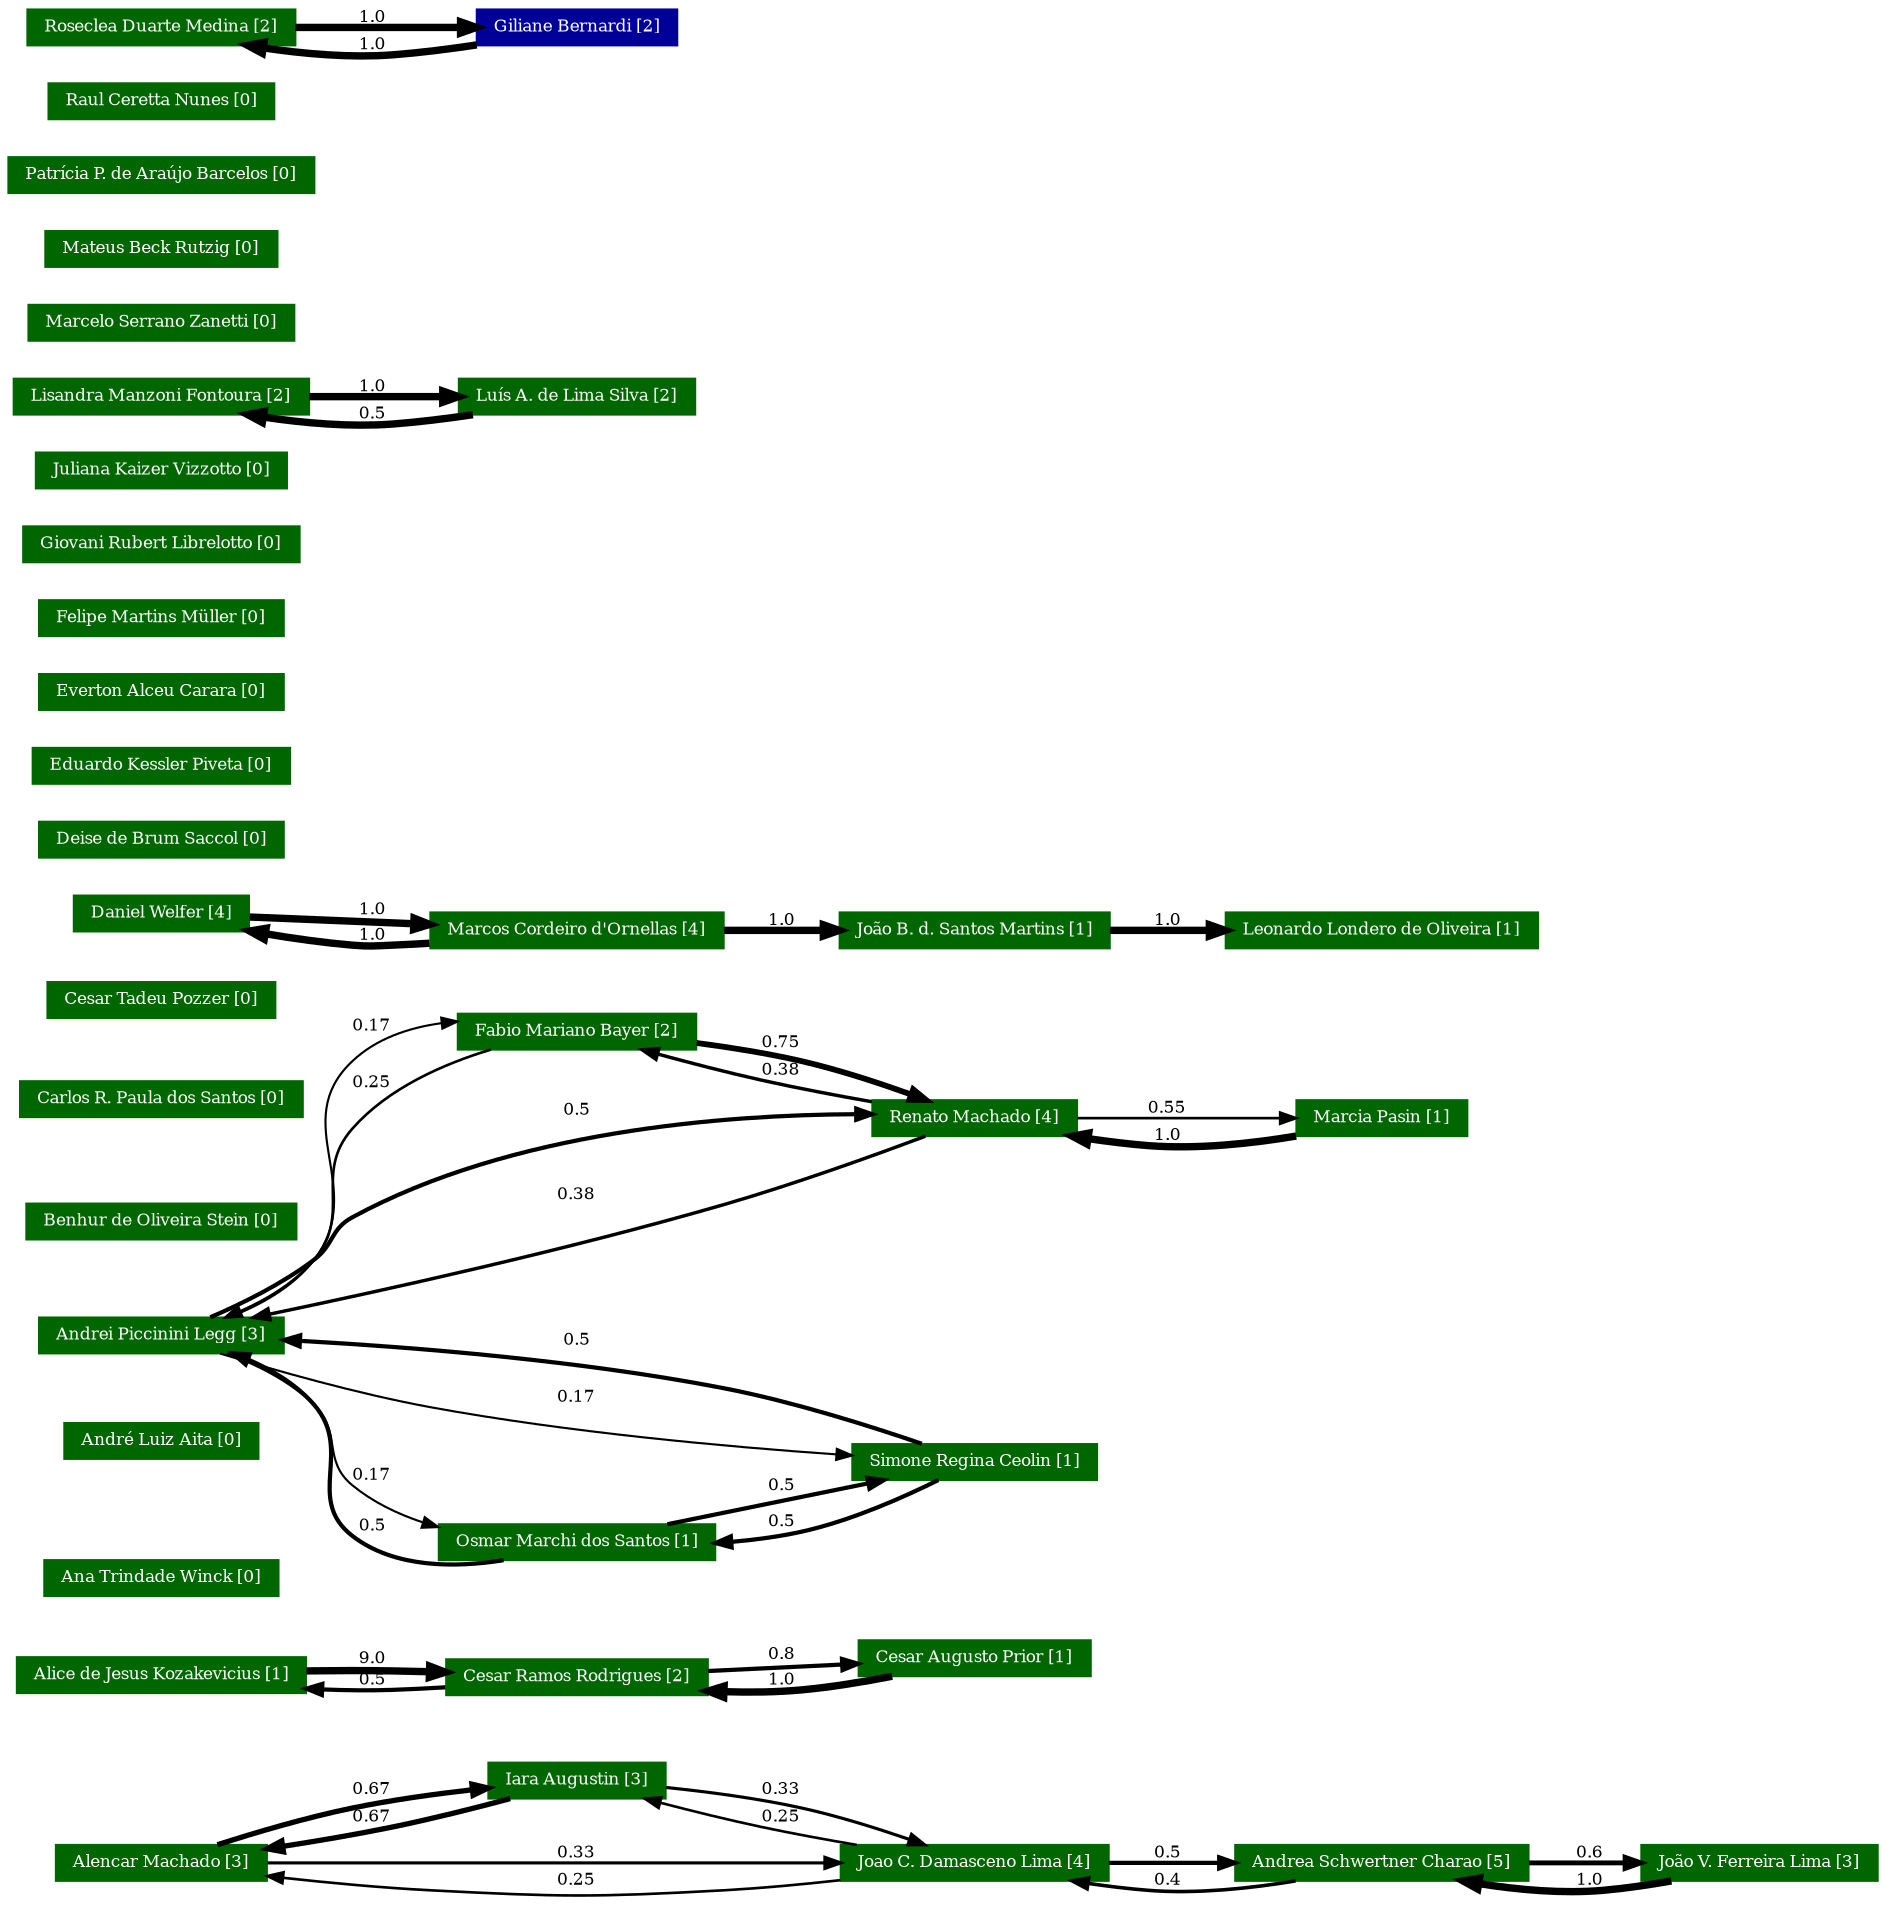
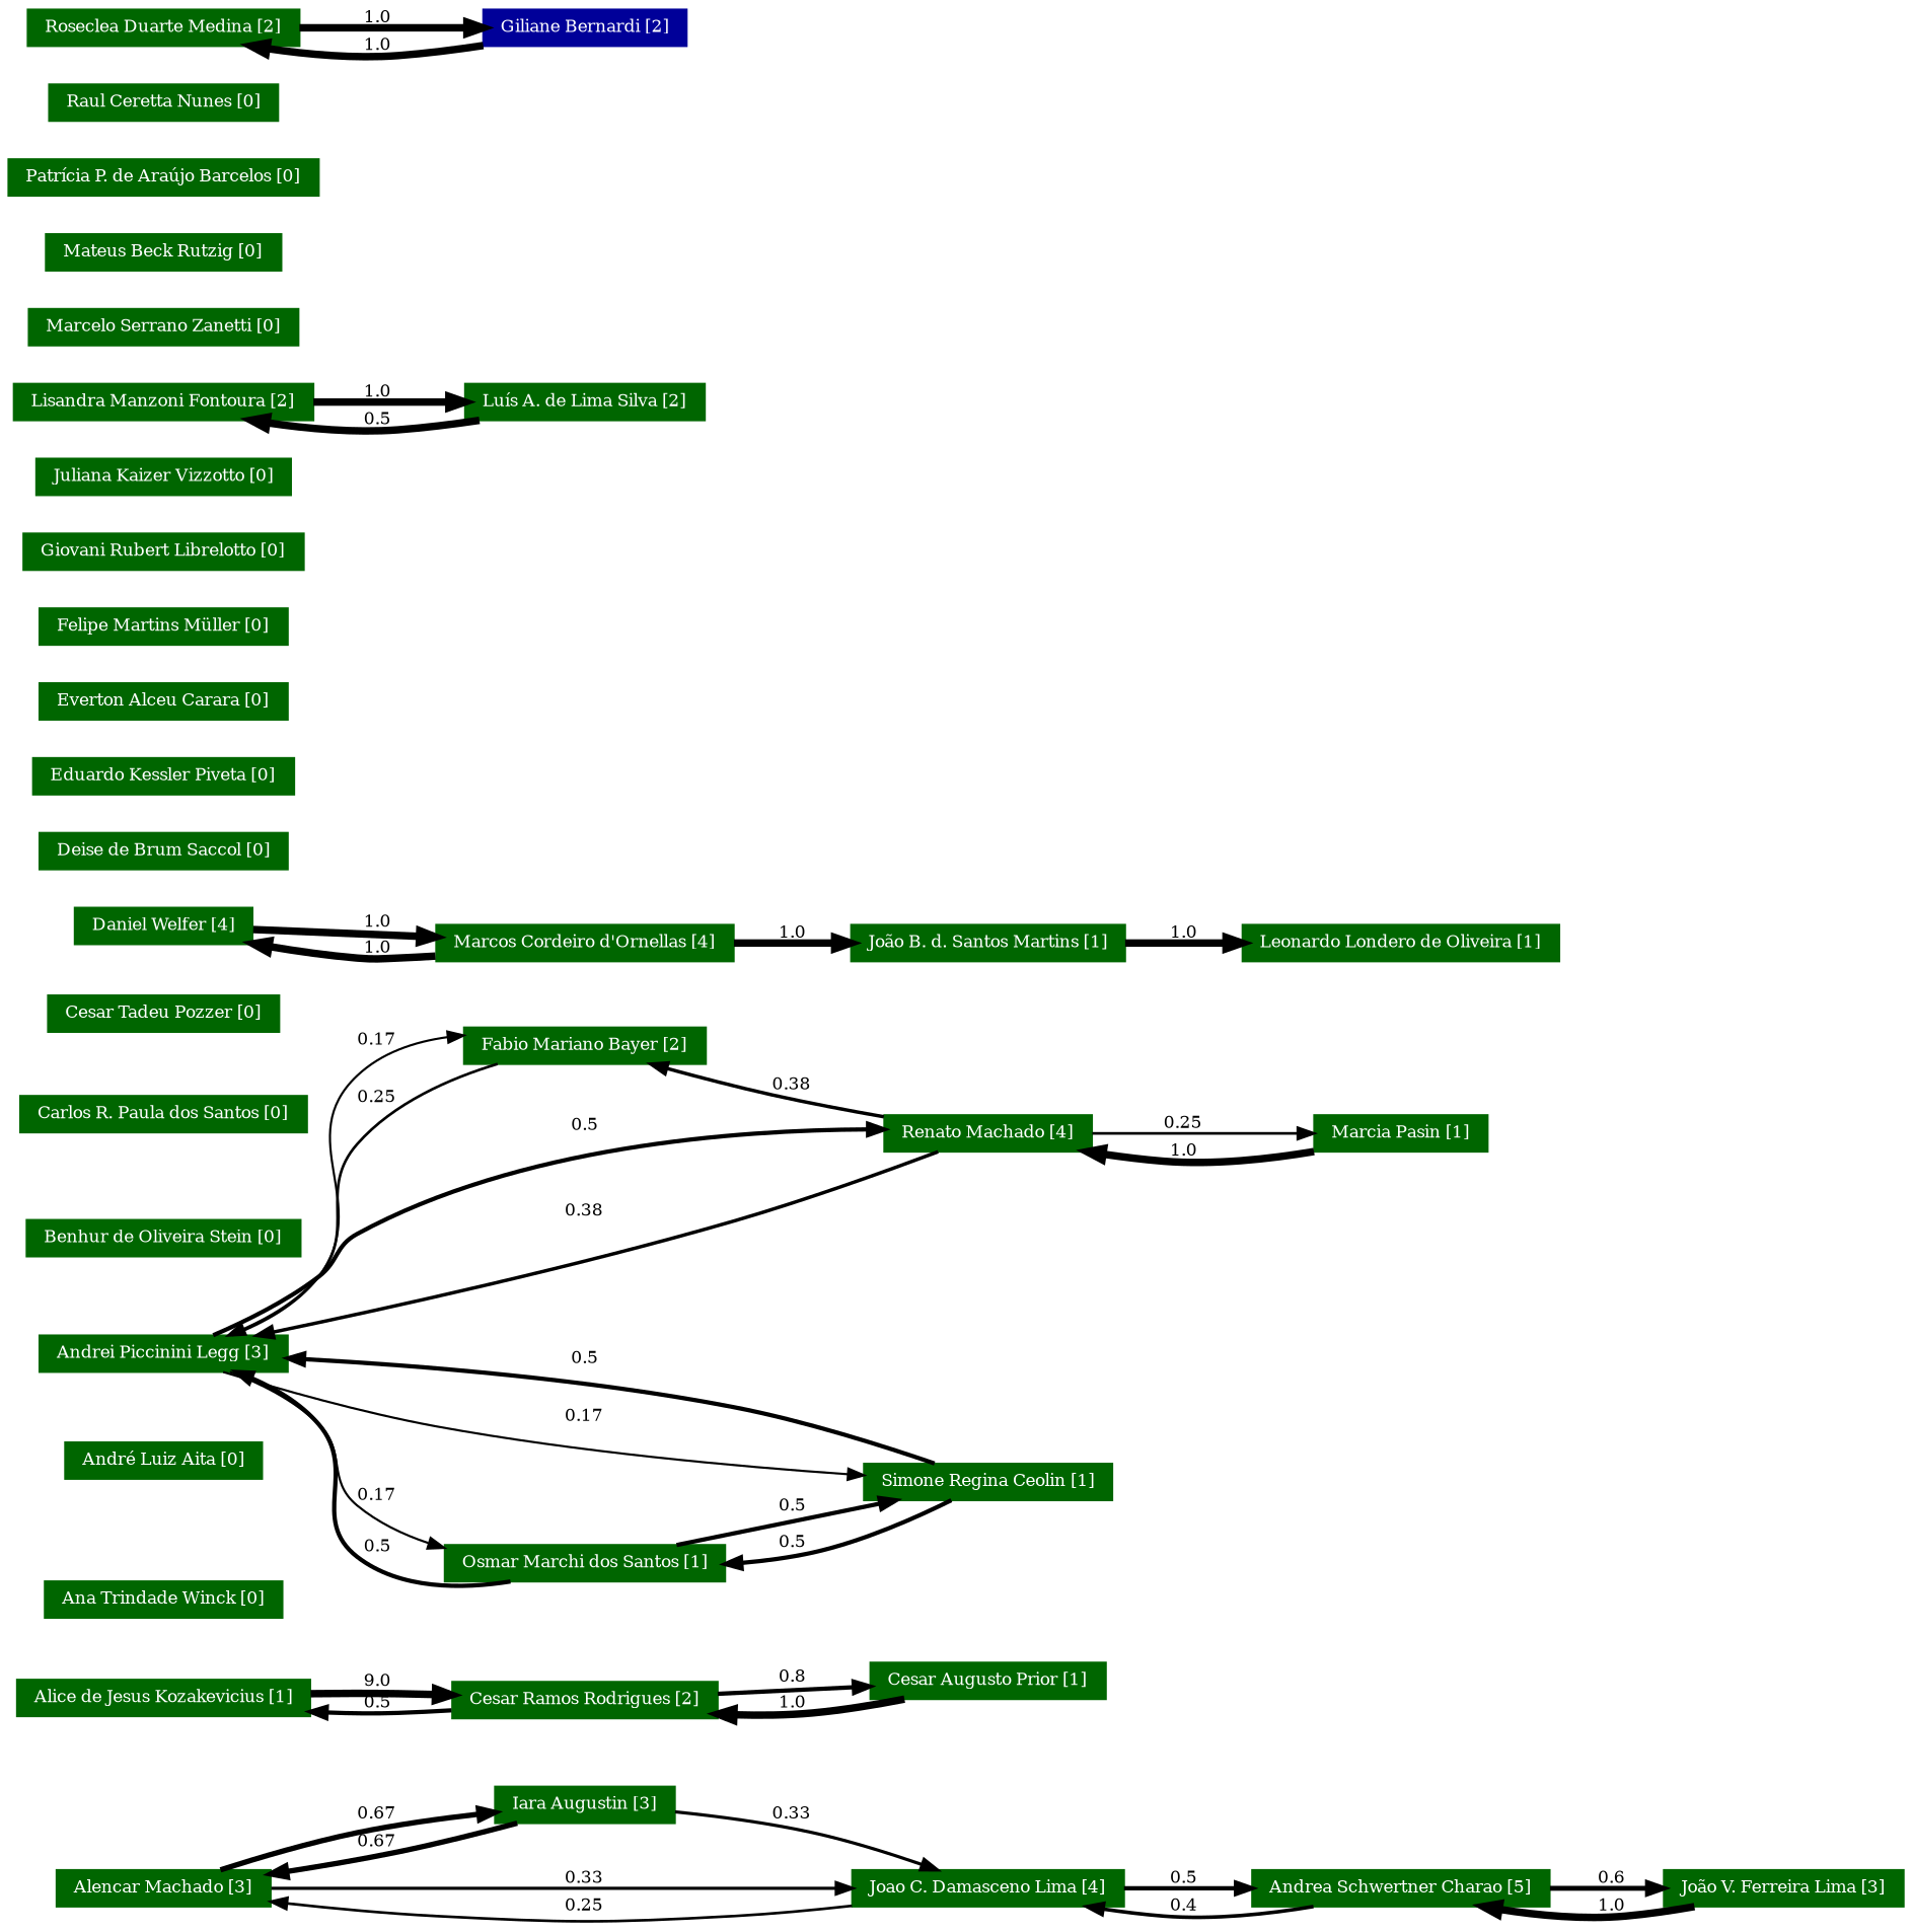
  strict digraph {
    rankdir=LR
    node [color="#006600" fontcolor="#FFFFFF" fontsize=8 shape=rectangle style=filled]
    edge [arrowhead=normal arrowsize=0.75 fontsize=8 penwidth=3.5]
    n1 [height=0.23611 label="Alencar Machado [3]" width=1.1944]
    n2 [height=0.23611 label="Iara Augustin [3]" width=1.0139]
    n3 [height=0.23611 label="Joao C. Damasceno Lima [4]" width=1.5556]
    n4 [height=0.23611 label="Andrea Schwertner Charao [5]" width=1.6389]
    n5 [height=0.23611 label="João V. Ferreira Lima [3]" width=1.4167]
    n6 [height=0.23611 label="Alice de Jesus Kozakevicius [1]" width=1.6806]
    n7 [height=0.23611 label="Cesar Ramos Rodrigues [2]" width=1.4722]
    n8 [height=0.23611 label="Cesar Augusto Prior [1]" width=1.3194]
    n9 [height=0.23611 label="Ana Trindade Winck [0]" width=1.3472]
    n10 [height=0.23611 label="André Luiz Aita [0]" width=1.1528]
    n11 [height=0.23611 label="Andrei Piccinini Legg [3]" width=1.4028]
    n12 [height=0.23611 label="Fabio Mariano Bayer [2]" width=1.3611]
    n13 [height=0.23611 label="Osmar Marchi dos Santos [1]" width=1.5556]
    n14 [height=0.23611 label="Renato Machado [4]" width=1.1528]
    n15 [height=0.23611 label="Simone Regina Ceolin [1]" width=1.4028]
    n16 [height=0.23611 label="Marcia Pasin [1]" width=0.98611]
    n17 [height=0.23611 label="Benhur de Oliveira Stein [0]" width=1.5278]
    n18 [height=0.23611 label="Carlos R. Paula dos Santos [0]" width=1.6111]
    n19 [height=0.23611 label="Cesar Tadeu Pozzer [0]" width=1.3194]
    n20 [height=0.23611 label="Daniel Welfer [4]" width=1.0556]
    n21 [height=0.23611 label="Marcos Cordeiro d'Ornellas [4]" width=1.6528]
    n22 [height=0.23611 label="João B. d. Santos Martins [1]" width=1.5417]
    n23 [height=0.23611 label="Deise de Brum Saccol [0]" width=1.4028]
    n24 [height=0.23611 label="Eduardo Kessler Piveta [0]" width=1.4583]
    n25 [height=0.23611 label="Everton Alceu Carara [0]" width=1.4028]
    n26 [height=0.23611 label="Felipe Martins Müller [0]" width=1.3889]
    n27 [height=0.23611 label="Giovani Rubert Librelotto [0]" width=1.5694]
    n28 [height=0.23611 label="Leonardo Londero de Oliveira [1]" width=1.7778]
    n29 [height=0.23611 label="Juliana Kaizer Vizzotto [0]" width=1.4722]
    n30 [height=0.23611 label="Lisandra Manzoni Fontoura [2]" width=1.6389]
    n31 [height=0.23611 label="Luís A. de Lima Silva [2]" width=1.4028]
    n32 [height=0.23611 label="Marcelo Serrano Zanetti [0]" width=1.5139]
    n33 [height=0.23611 label="Mateus Beck Rutzig [0]" width=1.3056]
    n34 [height=0.23611 label="Patrícia P. de Araújo Barcelos [0]" width=1.7778]
    n35 [height=0.23611 label="Raul Ceretta Nunes [0]" width=1.2778]
    n36 [height=0.23611 label="Roseclea Duarte Medina [2]" width=1.5139]
    n37 [color="#000099" height=0.23611 label="Giliane Bernardi [2]" width=1.1528]
    n1 -> n2 [label=0.67 penwidth=2.51]
    n1 -> n3 [label=0.33 penwidth=1.49]
    n2 -> n1 [label=0.67 penwidth=2.51]
    n2 -> n3 [label=0.33 penwidth=1.49]
    n3 -> n1 [label=0.25 penwidth=1.25]
-   n3 -> n2 [label=0.25 penwidth=1.25]
    n3 -> n4 [label=0.5 penwidth=2.0]
    n4 -> n3 [label=0.4 penwidth=1.7]
    n4 -> n5 [label=0.6 penwidth=2.3]
    n5 -> n4 [label=1.0]
    n6 -> n7 [label=9.0]
    n7 -> n6 [label=0.5 penwidth=2.0]
    n7 -> n8 [label=0.8 penwidth=2.0]
    n8 -> n7 [label=1.0]
    n11 -> n12 [label=0.17 penwidth=1.01]
    n11 -> n13 [label=0.17 penwidth=1.01]
    n11 -> n14 [label=0.5 penwidth=2.0]
    n11 -> n15 [label=0.17 penwidth=1.01]
    n12 -> n11 [label=0.25 penwidth=1.25]
-   n12 -> n14 [label=0.75 penwidth=2.75]
    n13 -> n11 [label=0.5 penwidth=2.0]
    n13 -> n15 [label=0.5 penwidth=2.0]
    n14 -> n11 [label=0.38 penwidth=1.64]
    n14 -> n12 [label=0.38 penwidth=1.64]
-   n14 -> n16 [label=0.55 penwidth=1.25]
+   n14 -> n16 [label=0.25 penwidth=1.25]
    n15 -> n11 [label=0.5 penwidth=2.0]
    n15 -> n13 [label=0.5 penwidth=2.0]
    n16 -> n14 [label=1.0]
    n20 -> n21 [label=1.0]
    n21 -> n20 [label=1.0]
    n21 -> n22 [label=1.0]
    n22 -> n28 [label=1.0]
    n30 -> n31 [label=1.0]
    n31 -> n30 [label=0.5]
    n36 -> n37 [label=1.0]
    n37 -> n36 [label=1.0]
  }
